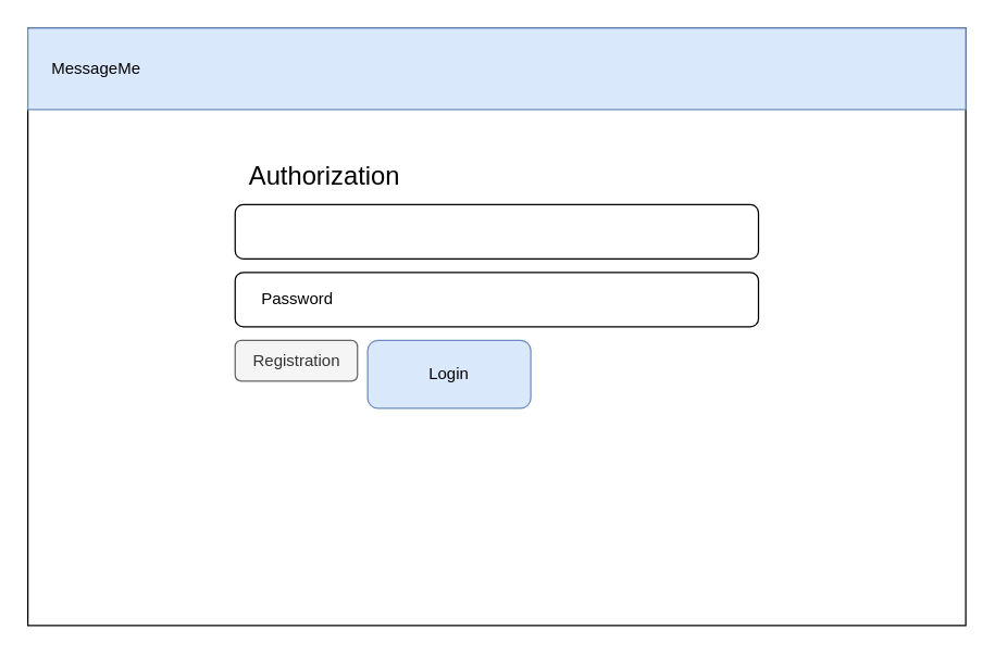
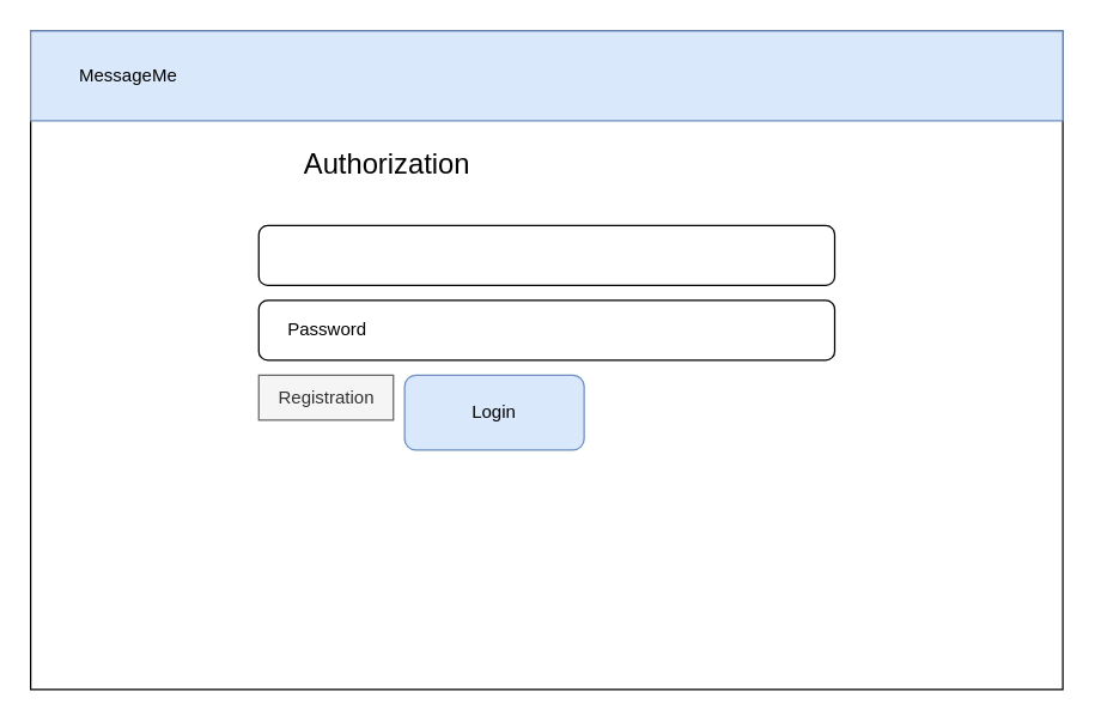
  <mxCell id="0" />
  <mxCell id="1" parent="0" />
  <mxCell id="2" value="" style="rounded=0;whiteSpace=wrap;html=1;" vertex="1" parent="1"><mxGeometry width="690" height="440" as="geometry" x="20" y="20" /></mxCell>
  <mxCell id="3" value="" style="rounded=0;whiteSpace=wrap;html=1;align=left;fillColor=#dae8fc;strokeColor=#6c8ebf;" vertex="1" parent="1"><mxGeometry width="690" height="60" as="geometry" x="20" y="20" /></mxCell>
- <mxCell id="4" value="MessageMe" style="text;html=1;align=center;verticalAlign=middle;resizable=0;points=[];autosize=1;strokeColor=none;fillColor=none;" vertex="1" parent="1"><mxGeometry x="25" y="35" width="90" height="30" as="geometry" /></mxCell>
- <mxCell id="5" value="Authorization" style="text;html=1;align=center;verticalAlign=middle;resizable=0;points=[];autosize=1;strokeColor=none;fillColor=none;fontSize=19;" vertex="1" parent="1"><mxGeometry x="172.5" y="110" width="130" height="40" as="geometry" /></mxCell>
+ <mxCell id="4" value="MessageMe" style="text;html=1;align=center;verticalAlign=middle;resizable=0;points=[];autosize=1;strokeColor=none;fillColor=none;" vertex="1" parent="1"><mxGeometry x="40" y="35" width="90" height="30" as="geometry" /></mxCell>
+ <mxCell id="5" value="Authorization" style="text;html=1;align=center;verticalAlign=middle;resizable=0;points=[];autosize=1;strokeColor=none;fillColor=none;fontSize=19;" vertex="1" parent="1"><mxGeometry x="192.5" y="90" width="130" height="40" as="geometry" /></mxCell>
  <mxCell id="6" value="" style="rounded=1;whiteSpace=wrap;html=1;" vertex="1" parent="1"><mxGeometry x="172.5" y="150" width="385" height="40" as="geometry" /></mxCell>
  <mxCell id="7" value="" style="rounded=1;whiteSpace=wrap;html=1;" vertex="1" parent="1"><mxGeometry x="172.5" y="200" width="385" height="40" as="geometry" /></mxCell>
  <mxCell id="8" value="Password" style="text;html=1;align=center;verticalAlign=middle;resizable=0;points=[];autosize=1;strokeColor=none;fillColor=none;" vertex="1" parent="1"><mxGeometry x="177.5" y="205" width="80" height="30" as="geometry" /></mxCell>
- <mxCell id="9" value="Registration" style="rounded=1;whiteSpace=wrap;html=1;fillColor=#f5f5f5;fontColor=#333333;strokeColor=#666666;" vertex="1" parent="1"><mxGeometry x="172.5" y="250" width="90" height="30" as="geometry" /></mxCell>
+ <mxCell id="9" value="Registration" style="whiteSpace=wrap;html=1;fillColor=#f5f5f5;fontColor=#333333;strokeColor=#666666;rounded=0;" vertex="1" parent="1"><mxGeometry x="172.5" y="250" width="90" height="30" as="geometry" /></mxCell>
  <mxCell id="10" value="Login" style="rounded=1;whiteSpace=wrap;html=1;fillColor=#dae8fc;strokeColor=#6c8ebf;" vertex="1" parent="1"><mxGeometry x="270" y="250" width="120" height="50" as="geometry" /></mxCell>
